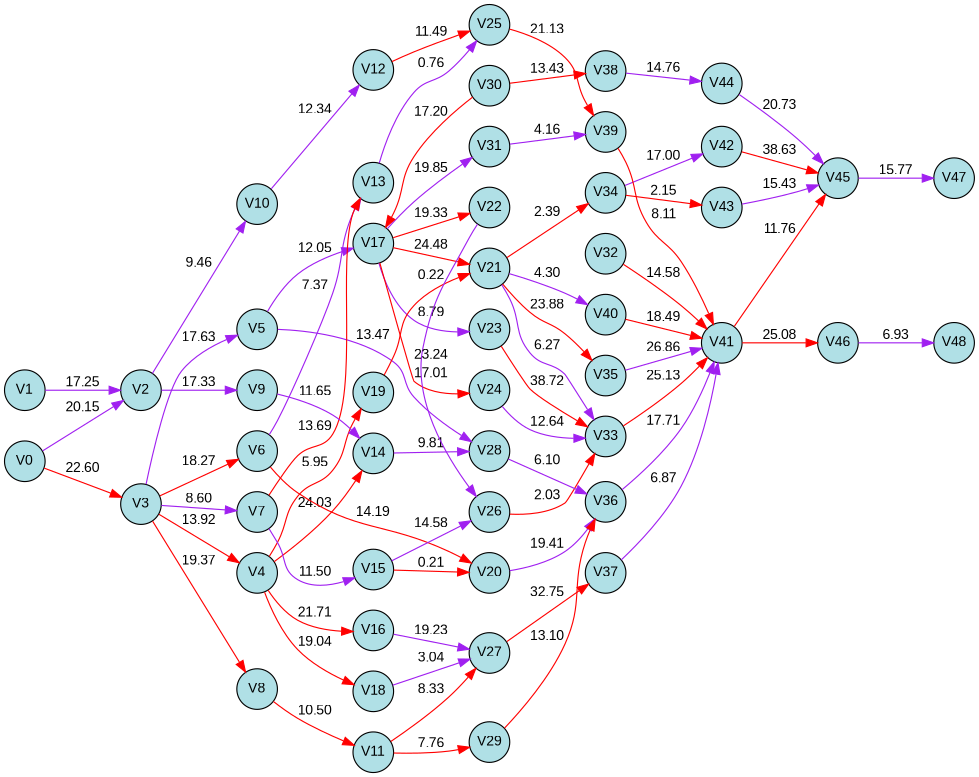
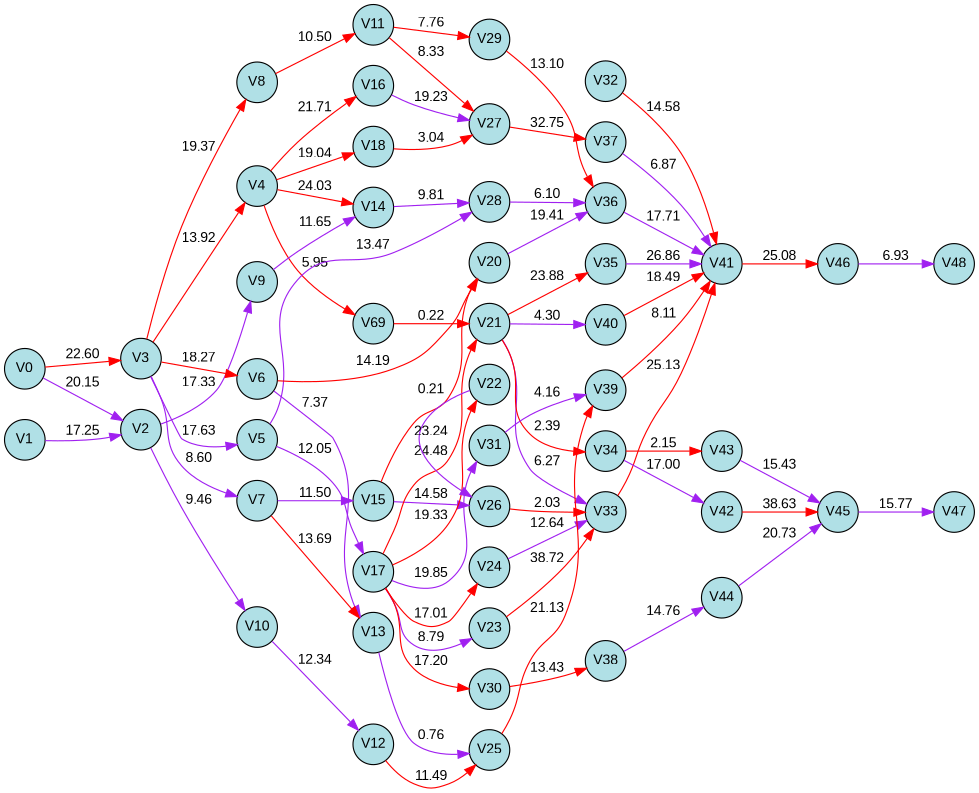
  digraph {
    rankdir=LR
    splines=true
    node [fillcolor=powderblue fixedsize=true fontcolor=black fontname=arial fontsize=12 margin=0 shape=circle style=filled]
    edge [color=red fontcolor=black fontname=arial fontsize=12 margin=0]
    n1 [label=V0 width=0.5]
    n2 [label=V1 width=0.5]
    n3 [label=V2 width=0.5]
    n4 [label=V3 width=0.5]
    n5 [label=V4 width=0.5]
    n6 [label=V5 width=0.5]
    n7 [label=V6 width=0.5]
    n8 [label=V7 width=0.5]
    n9 [label=V8 width=0.5]
    n10 [label=V9 width=0.5]
    n11 [label=V10 width=0.5]
    n12 [label=V11 width=0.5]
    n13 [label=V12 width=0.5]
    n14 [label=V13 width=0.5]
    n15 [label=V14 width=0.5]
    n16 [label=V15 width=0.5]
    n17 [label=V16 width=0.5]
    n18 [label=V17 width=0.5]
    n19 [label=V18 width=0.5]
-   n20 [label=V19 width=0.5]
+   n20 [label=V69 width=0.5]
    n21 [label=V20 width=0.5]
    n22 [label=V21 width=0.5]
    n23 [label=V22 width=0.5]
    n24 [label=V23 width=0.5]
    n25 [label=V24 width=0.5]
    n26 [label=V25 width=0.5]
    n27 [label=V26 width=0.5]
    n28 [label=V27 width=0.5]
    n29 [label=V28 width=0.5]
    n30 [label=V29 width=0.5]
    n31 [label=V30 width=0.5]
    n32 [label=V31 width=0.5]
    n33 [label=V32 width=0.5]
    n34 [label=V33 width=0.5]
    n35 [label=V34 width=0.5]
    n36 [label=V35 width=0.5]
    n37 [label=V36 width=0.5]
    n38 [label=V37 width=0.5]
    n39 [label=V38 width=0.5]
    n40 [label=V39 width=0.5]
    n41 [label=V40 width=0.5]
    n42 [label=V41 width=0.5]
    n43 [label=V42 width=0.5]
    n44 [label=V43 width=0.5]
    n45 [label=V44 width=0.5]
    n46 [label=V45 width=0.5]
    n47 [label=V46 width=0.5]
    n48 [label=V47 width=0.5]
    n49 [label=V48 width=0.5]
    subgraph sub_1 {
      rank=same
      n1
      n2
    }
    subgraph sub_2 {
      rank=same
      n3
      n4
    }
    subgraph sub_3 {
      rank=same
      n5
      n6
      n7
      n8
      n9
      n10
      n11
    }
    subgraph sub_4 {
      rank=same
      n12
      n13
      n14
      n15
      n16
      n17
      n18
      n19
      n20
    }
    subgraph sub_5 {
      rank=same
      n21
      n22
      n23
      n24
      n25
      n26
      n27
      n28
      n29
      n30
      n31
      n32
    }
    subgraph sub_6 {
      rank=same
      n33
      n34
      n35
      n36
      n37
      n38
      n39
      n40
      n41
    }
    subgraph sub_7 {
      rank=same
      n42
      n43
      n44
      n45
    }
    subgraph sub_8 {
      rank=same
      n46
      n47
    }
    subgraph sub_9 {
      rank=same
      n48
      n49
    }
    n1 -> n3 [color=purple label=20.15]
    n1 -> n4 [label=22.60]
    n2 -> n3 [color=purple label=17.25]
    n3 -> n10 [color=purple label=17.33]
    n3 -> n11 [color=purple label=9.46]
    n4 -> n5 [label=13.92]
    n4 -> n6 [color=purple label=17.63]
    n4 -> n7 [label=18.27]
    n4 -> n8 [color=purple label=8.60]
    n4 -> n9 [label=19.37]
    n5 -> n15 [label=24.03]
    n5 -> n17 [label=21.71]
    n5 -> n19 [label=19.04]
    n5 -> n20 [label=5.95]
    n6 -> n18 [color=purple label=12.05]
    n6 -> n29 [color=purple label=13.47]
    n7 -> n14 [color=purple label=7.37]
    n7 -> n21 [label=14.19]
    n8 -> n14 [label=13.69]
    n8 -> n16 [color=purple label=11.50]
    n9 -> n12 [label=10.50]
    n10 -> n15 [color=purple label=11.65]
    n11 -> n13 [color=purple label=12.34]
    n12 -> n28 [label=8.33]
    n12 -> n30 [label=7.76]
    n13 -> n26 [label=11.49]
    n14 -> n26 [color=purple label=0.76]
    n15 -> n29 [color=purple label=9.81]
    n16 -> n21 [label=0.21]
    n16 -> n27 [color=purple label=14.58]
    n17 -> n28 [color=purple label=19.23]
    n18 -> n22 [label=24.48]
    n18 -> n23 [label=19.33]
    n18 -> n24 [color=purple label=8.79]
    n18 -> n25 [label=17.01]
-   n31 -> n18 [label=17.20]
+   n18 -> n31 [label=17.20]
    n18 -> n32 [color=purple label=19.85]
-   n19 -> n28 [color=purple label=3.04]
+   n19 -> n28 [label=3.04]
    n20 -> n22 [label=0.22]
    n21 -> n37 [color=purple label=19.41]
    n22 -> n34 [color=purple label=6.27]
    n22 -> n35 [label=2.39]
    n22 -> n36 [label=23.88]
    n22 -> n41 [color=purple label=4.30]
    n23 -> n27 [color=purple label=23.24]
    n24 -> n34 [label=38.72]
    n25 -> n34 [color=purple label=12.64]
    n26 -> n40 [label=21.13]
    n27 -> n34 [label=2.03]
    n28 -> n38 [label=32.75]
    n29 -> n37 [color=purple label=6.10]
    n30 -> n37 [label=13.10]
    n31 -> n39 [label=13.43]
    n32 -> n40 [color=purple label=4.16]
    n33 -> n42 [label=14.58]
    n34 -> n42 [label=25.13]
    n35 -> n43 [color=purple label=17.00]
    n35 -> n44 [label=2.15]
    n36 -> n42 [color=purple label=26.86]
    n37 -> n42 [color=purple label=17.71]
    n38 -> n42 [color=purple label=6.87]
    n39 -> n45 [color=purple label=14.76]
    n40 -> n42 [label=8.11]
    n41 -> n42 [label=18.49]
-   n42 -> n46 [label=11.76]
    n42 -> n47 [label=25.08]
    n43 -> n46 [label=38.63]
    n44 -> n46 [color=purple label=15.43]
    n45 -> n46 [color=purple label=20.73]
    n46 -> n48 [color=purple label=15.77]
    n47 -> n49 [color=purple label=6.93]
  }
